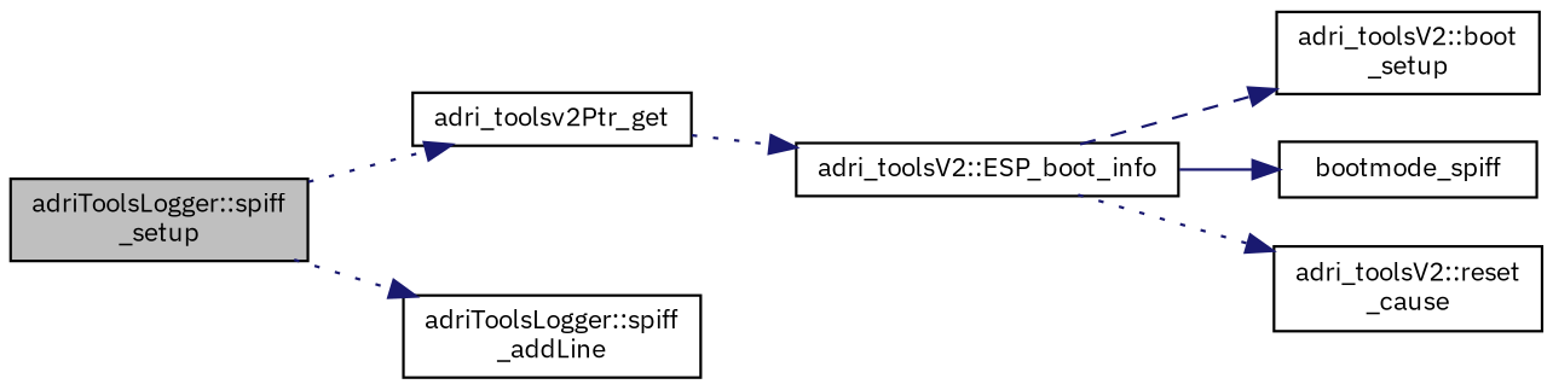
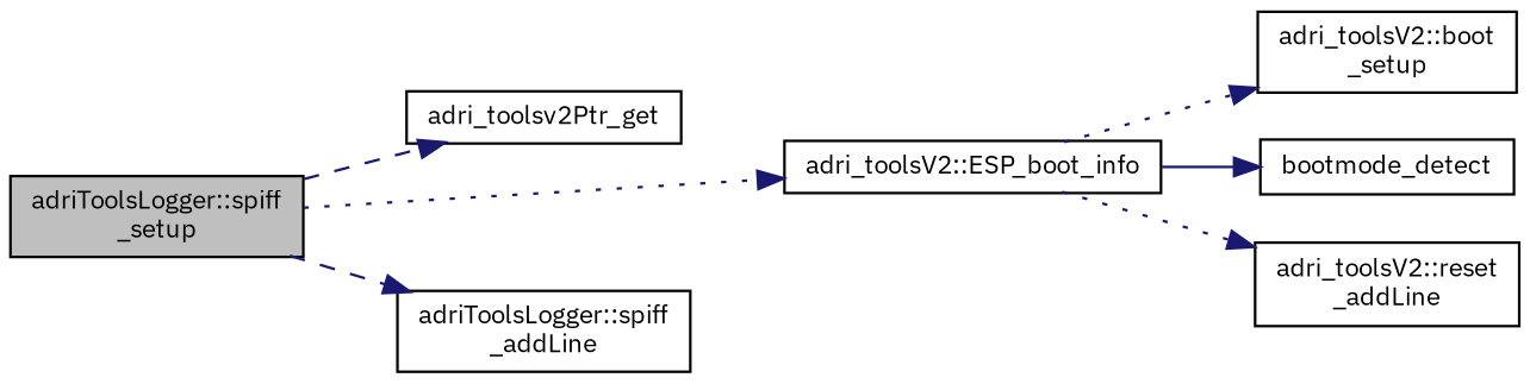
  digraph {
    fontname="IBM Plex Sans"
    rankdir=LR
    node [color=black fillcolor=white fontname="IBM Plex Sans" fontsize=10 shape=record style=filled]
    edge [color=midnightblue fontname="IBM Plex Sans" fontsize=10 labelfontname=Helvetica labelfontsize=10 style=dotted]
    n1 [fillcolor=grey75 fontcolor=black height=0.2 label="adriToolsLogger::spiff\l_setup" width=0.4]
    n2 [height=0.2 label=adri_toolsv2Ptr_get width=0.4]
    n3 [height=0.2 label="adri_toolsV2::ESP_boot_info" width=0.4]
    n4 [height=0.2 label="adriToolsLogger::spiff\l_addLine" width=0.4]
    n5 [height=0.2 label="adri_toolsV2::boot\l_setup" width=0.4]
-   n6 [height=0.2 label=bootmode_spiff width=0.4]
-   n7 [height=0.2 label="adri_toolsV2::reset\l_cause" width=0.4]
-   n1 -> n2
-   n2 -> n3
-   n1 -> n4
-   n3 -> n5 [style=dashed]
+   n6 [height=0.2 label=bootmode_detect width=0.4]
+   n7 [height=0.2 label="adri_toolsV2::reset\l_addLine" width=0.4]
+   n1 -> n2 [style=dashed]
+   n1 -> n3
+   n1 -> n4 [style=dashed]
+   n3 -> n5
    n3 -> n6 [style=solid]
    n3 -> n7
  }
